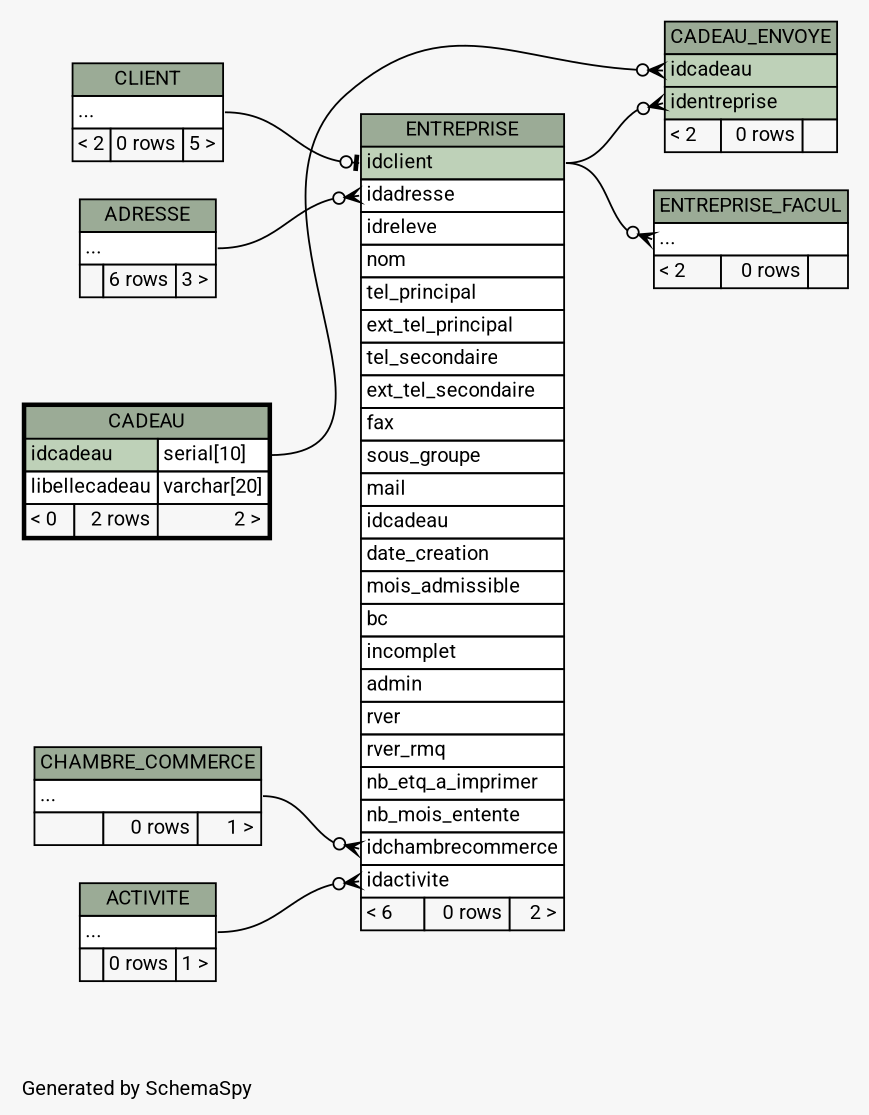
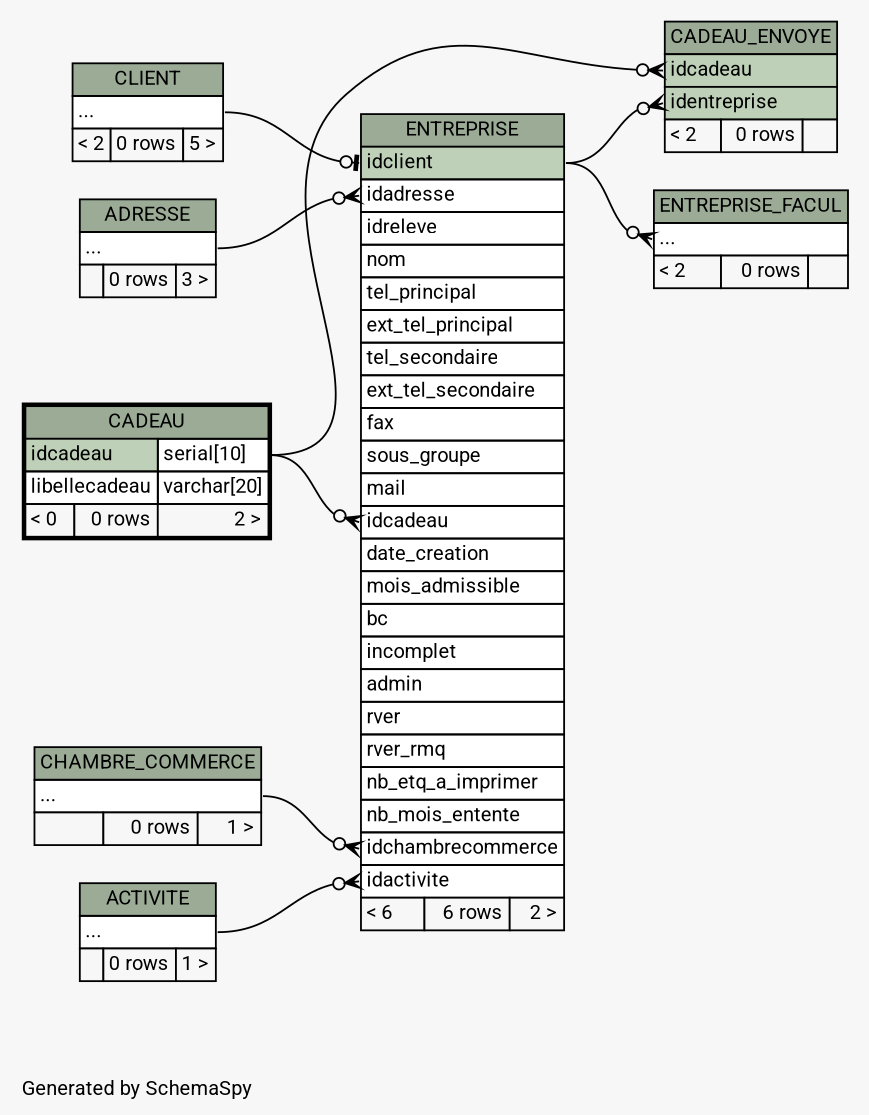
  digraph {
    bgcolor="#f7f7f7"
    fontname=Roboto
    fontsize=11
    label="\nGenerated by SchemaSpy"
    labeljust=l
    nodesep=0.18
    rankdir=RL
    ranksep=0.46
    node [fontname=Roboto fontsize=11 shape=plaintext]
    edge [arrowhead=none arrowsize=0.8 arrowtail=crowodot dir=back fontname=Roboto headport="elipses:e" tailport="idcadeau:w"]
    n1 [label=<     <TABLE BORDER="0" CELLBORDER="1" CELLSPACING="0" BGCOLOR="#ffffff">       <TR><TD COLSPAN="3" BGCOLOR="#9bab96" ALIGN="CENTER">CADEAU_ENVOYE</TD></TR>       <TR><TD PORT="idcadeau" COLSPAN="3" BGCOLOR="#bed1b8" ALIGN="LEFT">idcadeau</TD></TR>       <TR><TD PORT="identreprise" COLSPAN="3" BGCOLOR="#bed1b8" ALIGN="LEFT">identreprise</TD></TR>       <TR><TD ALIGN="LEFT" BGCOLOR="#f7f7f7">&lt; 2</TD><TD ALIGN="RIGHT" BGCOLOR="#f7f7f7">0 rows</TD><TD ALIGN="RIGHT" BGCOLOR="#f7f7f7">  </TD></TR>     </TABLE>>]
-   n2 [label=<     <TABLE BORDER="2" CELLBORDER="1" CELLSPACING="0" BGCOLOR="#ffffff">       <TR><TD COLSPAN="3" BGCOLOR="#9bab96" ALIGN="CENTER">CADEAU</TD></TR>       <TR><TD PORT="idcadeau" COLSPAN="2" BGCOLOR="#bed1b8" ALIGN="LEFT">idcadeau</TD><TD PORT="idcadeau.type" ALIGN="LEFT">serial[10]</TD></TR>       <TR><TD PORT="libellecadeau" COLSPAN="2" ALIGN="LEFT">libellecadeau</TD><TD PORT="libellecadeau.type" ALIGN="LEFT">varchar[20]</TD></TR>       <TR><TD ALIGN="LEFT" BGCOLOR="#f7f7f7">&lt; 0</TD><TD ALIGN="RIGHT" BGCOLOR="#f7f7f7">2 rows</TD><TD ALIGN="RIGHT" BGCOLOR="#f7f7f7">2 &gt;</TD></TR>     </TABLE>>]
-   n3 [label=<     <TABLE BORDER="0" CELLBORDER="1" CELLSPACING="0" BGCOLOR="#ffffff">       <TR><TD COLSPAN="3" BGCOLOR="#9bab96" ALIGN="CENTER">ENTREPRISE</TD></TR>       <TR><TD PORT="idclient" COLSPAN="3" BGCOLOR="#bed1b8" ALIGN="LEFT">idclient</TD></TR>       <TR><TD PORT="idadresse" COLSPAN="3" ALIGN="LEFT">idadresse</TD></TR>       <TR><TD PORT="idreleve" COLSPAN="3" ALIGN="LEFT">idreleve</TD></TR>       <TR><TD PORT="nom" COLSPAN="3" ALIGN="LEFT">nom</TD></TR>       <TR><TD PORT="tel_principal" COLSPAN="3" ALIGN="LEFT">tel_principal</TD></TR>       <TR><TD PORT="ext_tel_principal" COLSPAN="3" ALIGN="LEFT">ext_tel_principal</TD></TR>       <TR><TD PORT="tel_secondaire" COLSPAN="3" ALIGN="LEFT">tel_secondaire</TD></TR>       <TR><TD PORT="ext_tel_secondaire" COLSPAN="3" ALIGN="LEFT">ext_tel_secondaire</TD></TR>       <TR><TD PORT="fax" COLSPAN="3" ALIGN="LEFT">fax</TD></TR>       <TR><TD PORT="sous_groupe" COLSPAN="3" ALIGN="LEFT">sous_groupe</TD></TR>       <TR><TD PORT="mail" COLSPAN="3" ALIGN="LEFT">mail</TD></TR>       <TR><TD PORT="idcadeau" COLSPAN="3" ALIGN="LEFT">idcadeau</TD></TR>       <TR><TD PORT="date_creation" COLSPAN="3" ALIGN="LEFT">date_creation</TD></TR>       <TR><TD PORT="mois_admissible" COLSPAN="3" ALIGN="LEFT">mois_admissible</TD></TR>       <TR><TD PORT="bc" COLSPAN="3" ALIGN="LEFT">bc</TD></TR>       <TR><TD PORT="incomplet" COLSPAN="3" ALIGN="LEFT">incomplet</TD></TR>       <TR><TD PORT="admin" COLSPAN="3" ALIGN="LEFT">admin</TD></TR>       <TR><TD PORT="rver" COLSPAN="3" ALIGN="LEFT">rver</TD></TR>       <TR><TD PORT="rver_rmq" COLSPAN="3" ALIGN="LEFT">rver_rmq</TD></TR>       <TR><TD PORT="nb_etq_a_imprimer" COLSPAN="3" ALIGN="LEFT">nb_etq_a_imprimer</TD></TR>       <TR><TD PORT="nb_mois_entente" COLSPAN="3" ALIGN="LEFT">nb_mois_entente</TD></TR>       <TR><TD PORT="idchambrecommerce" COLSPAN="3" ALIGN="LEFT">idchambrecommerce</TD></TR>       <TR><TD PORT="idactivite" COLSPAN="3" ALIGN="LEFT">idactivite</TD></TR>       <TR><TD ALIGN="LEFT" BGCOLOR="#f7f7f7">&lt; 6</TD><TD ALIGN="RIGHT" BGCOLOR="#f7f7f7">0 rows</TD><TD ALIGN="RIGHT" BGCOLOR="#f7f7f7">2 &gt;</TD></TR>     </TABLE>>]
+   n2 [label=<     <TABLE BORDER="2" CELLBORDER="1" CELLSPACING="0" BGCOLOR="#ffffff">       <TR><TD COLSPAN="3" BGCOLOR="#9bab96" ALIGN="CENTER">CADEAU</TD></TR>       <TR><TD PORT="idcadeau" COLSPAN="2" BGCOLOR="#bed1b8" ALIGN="LEFT">idcadeau</TD><TD PORT="idcadeau.type" ALIGN="LEFT">serial[10]</TD></TR>       <TR><TD PORT="libellecadeau" COLSPAN="2" ALIGN="LEFT">libellecadeau</TD><TD PORT="libellecadeau.type" ALIGN="LEFT">varchar[20]</TD></TR>       <TR><TD ALIGN="LEFT" BGCOLOR="#f7f7f7">&lt; 0</TD><TD ALIGN="RIGHT" BGCOLOR="#f7f7f7">0 rows</TD><TD ALIGN="RIGHT" BGCOLOR="#f7f7f7">2 &gt;</TD></TR>     </TABLE>>]
+   n3 [label=<     <TABLE BORDER="0" CELLBORDER="1" CELLSPACING="0" BGCOLOR="#ffffff">       <TR><TD COLSPAN="3" BGCOLOR="#9bab96" ALIGN="CENTER">ENTREPRISE</TD></TR>       <TR><TD PORT="idclient" COLSPAN="3" BGCOLOR="#bed1b8" ALIGN="LEFT">idclient</TD></TR>       <TR><TD PORT="idadresse" COLSPAN="3" ALIGN="LEFT">idadresse</TD></TR>       <TR><TD PORT="idreleve" COLSPAN="3" ALIGN="LEFT">idreleve</TD></TR>       <TR><TD PORT="nom" COLSPAN="3" ALIGN="LEFT">nom</TD></TR>       <TR><TD PORT="tel_principal" COLSPAN="3" ALIGN="LEFT">tel_principal</TD></TR>       <TR><TD PORT="ext_tel_principal" COLSPAN="3" ALIGN="LEFT">ext_tel_principal</TD></TR>       <TR><TD PORT="tel_secondaire" COLSPAN="3" ALIGN="LEFT">tel_secondaire</TD></TR>       <TR><TD PORT="ext_tel_secondaire" COLSPAN="3" ALIGN="LEFT">ext_tel_secondaire</TD></TR>       <TR><TD PORT="fax" COLSPAN="3" ALIGN="LEFT">fax</TD></TR>       <TR><TD PORT="sous_groupe" COLSPAN="3" ALIGN="LEFT">sous_groupe</TD></TR>       <TR><TD PORT="mail" COLSPAN="3" ALIGN="LEFT">mail</TD></TR>       <TR><TD PORT="idcadeau" COLSPAN="3" ALIGN="LEFT">idcadeau</TD></TR>       <TR><TD PORT="date_creation" COLSPAN="3" ALIGN="LEFT">date_creation</TD></TR>       <TR><TD PORT="mois_admissible" COLSPAN="3" ALIGN="LEFT">mois_admissible</TD></TR>       <TR><TD PORT="bc" COLSPAN="3" ALIGN="LEFT">bc</TD></TR>       <TR><TD PORT="incomplet" COLSPAN="3" ALIGN="LEFT">incomplet</TD></TR>       <TR><TD PORT="admin" COLSPAN="3" ALIGN="LEFT">admin</TD></TR>       <TR><TD PORT="rver" COLSPAN="3" ALIGN="LEFT">rver</TD></TR>       <TR><TD PORT="rver_rmq" COLSPAN="3" ALIGN="LEFT">rver_rmq</TD></TR>       <TR><TD PORT="nb_etq_a_imprimer" COLSPAN="3" ALIGN="LEFT">nb_etq_a_imprimer</TD></TR>       <TR><TD PORT="nb_mois_entente" COLSPAN="3" ALIGN="LEFT">nb_mois_entente</TD></TR>       <TR><TD PORT="idchambrecommerce" COLSPAN="3" ALIGN="LEFT">idchambrecommerce</TD></TR>       <TR><TD PORT="idactivite" COLSPAN="3" ALIGN="LEFT">idactivite</TD></TR>       <TR><TD ALIGN="LEFT" BGCOLOR="#f7f7f7">&lt; 6</TD><TD ALIGN="RIGHT" BGCOLOR="#f7f7f7">6 rows</TD><TD ALIGN="RIGHT" BGCOLOR="#f7f7f7">2 &gt;</TD></TR>     </TABLE>>]
    n4 [label=<     <TABLE BORDER="0" CELLBORDER="1" CELLSPACING="0" BGCOLOR="#ffffff">       <TR><TD COLSPAN="3" BGCOLOR="#9bab96" ALIGN="CENTER">ACTIVITE</TD></TR>       <TR><TD PORT="elipses" COLSPAN="3" ALIGN="LEFT">...</TD></TR>       <TR><TD ALIGN="LEFT" BGCOLOR="#f7f7f7">  </TD><TD ALIGN="RIGHT" BGCOLOR="#f7f7f7">0 rows</TD><TD ALIGN="RIGHT" BGCOLOR="#f7f7f7">1 &gt;</TD></TR>     </TABLE>>]
-   n5 [label=<     <TABLE BORDER="0" CELLBORDER="1" CELLSPACING="0" BGCOLOR="#ffffff">       <TR><TD COLSPAN="3" BGCOLOR="#9bab96" ALIGN="CENTER">ADRESSE</TD></TR>       <TR><TD PORT="elipses" COLSPAN="3" ALIGN="LEFT">...</TD></TR>       <TR><TD ALIGN="LEFT" BGCOLOR="#f7f7f7">  </TD><TD ALIGN="RIGHT" BGCOLOR="#f7f7f7">6 rows</TD><TD ALIGN="RIGHT" BGCOLOR="#f7f7f7">3 &gt;</TD></TR>     </TABLE>>]
+   n5 [label=<     <TABLE BORDER="0" CELLBORDER="1" CELLSPACING="0" BGCOLOR="#ffffff">       <TR><TD COLSPAN="3" BGCOLOR="#9bab96" ALIGN="CENTER">ADRESSE</TD></TR>       <TR><TD PORT="elipses" COLSPAN="3" ALIGN="LEFT">...</TD></TR>       <TR><TD ALIGN="LEFT" BGCOLOR="#f7f7f7">  </TD><TD ALIGN="RIGHT" BGCOLOR="#f7f7f7">0 rows</TD><TD ALIGN="RIGHT" BGCOLOR="#f7f7f7">3 &gt;</TD></TR>     </TABLE>>]
    n6 [label=<     <TABLE BORDER="0" CELLBORDER="1" CELLSPACING="0" BGCOLOR="#ffffff">       <TR><TD COLSPAN="3" BGCOLOR="#9bab96" ALIGN="CENTER">CHAMBRE_COMMERCE</TD></TR>       <TR><TD PORT="elipses" COLSPAN="3" ALIGN="LEFT">...</TD></TR>       <TR><TD ALIGN="LEFT" BGCOLOR="#f7f7f7">  </TD><TD ALIGN="RIGHT" BGCOLOR="#f7f7f7">0 rows</TD><TD ALIGN="RIGHT" BGCOLOR="#f7f7f7">1 &gt;</TD></TR>     </TABLE>>]
    n7 [label=<     <TABLE BORDER="0" CELLBORDER="1" CELLSPACING="0" BGCOLOR="#ffffff">       <TR><TD COLSPAN="3" BGCOLOR="#9bab96" ALIGN="CENTER">CLIENT</TD></TR>       <TR><TD PORT="elipses" COLSPAN="3" ALIGN="LEFT">...</TD></TR>       <TR><TD ALIGN="LEFT" BGCOLOR="#f7f7f7">&lt; 2</TD><TD ALIGN="RIGHT" BGCOLOR="#f7f7f7">0 rows</TD><TD ALIGN="RIGHT" BGCOLOR="#f7f7f7">5 &gt;</TD></TR>     </TABLE>>]
    n8 [label=<     <TABLE BORDER="0" CELLBORDER="1" CELLSPACING="0" BGCOLOR="#ffffff">       <TR><TD COLSPAN="3" BGCOLOR="#9bab96" ALIGN="CENTER">ENTREPRISE_FACUL</TD></TR>       <TR><TD PORT="elipses" COLSPAN="3" ALIGN="LEFT">...</TD></TR>       <TR><TD ALIGN="LEFT" BGCOLOR="#f7f7f7">&lt; 2</TD><TD ALIGN="RIGHT" BGCOLOR="#f7f7f7">0 rows</TD><TD ALIGN="RIGHT" BGCOLOR="#f7f7f7">  </TD></TR>     </TABLE>>]
    n1 -> n2 [headport="idcadeau.type:e"]
    n1 -> n3 [headport="idclient:e" tailport="identreprise:w"]
+   n3 -> n2 [headport="idcadeau.type:e"]
    n3 -> n4 [tailport="idactivite:w"]
    n3 -> n5 [tailport="idadresse:w"]
    n3 -> n6 [tailport="idchambrecommerce:w"]
    n3 -> n7 [arrowtail=teeodot tailport="idclient:w"]
    n8 -> n3 [headport="idclient:e" tailport="elipses:w"]
  }
